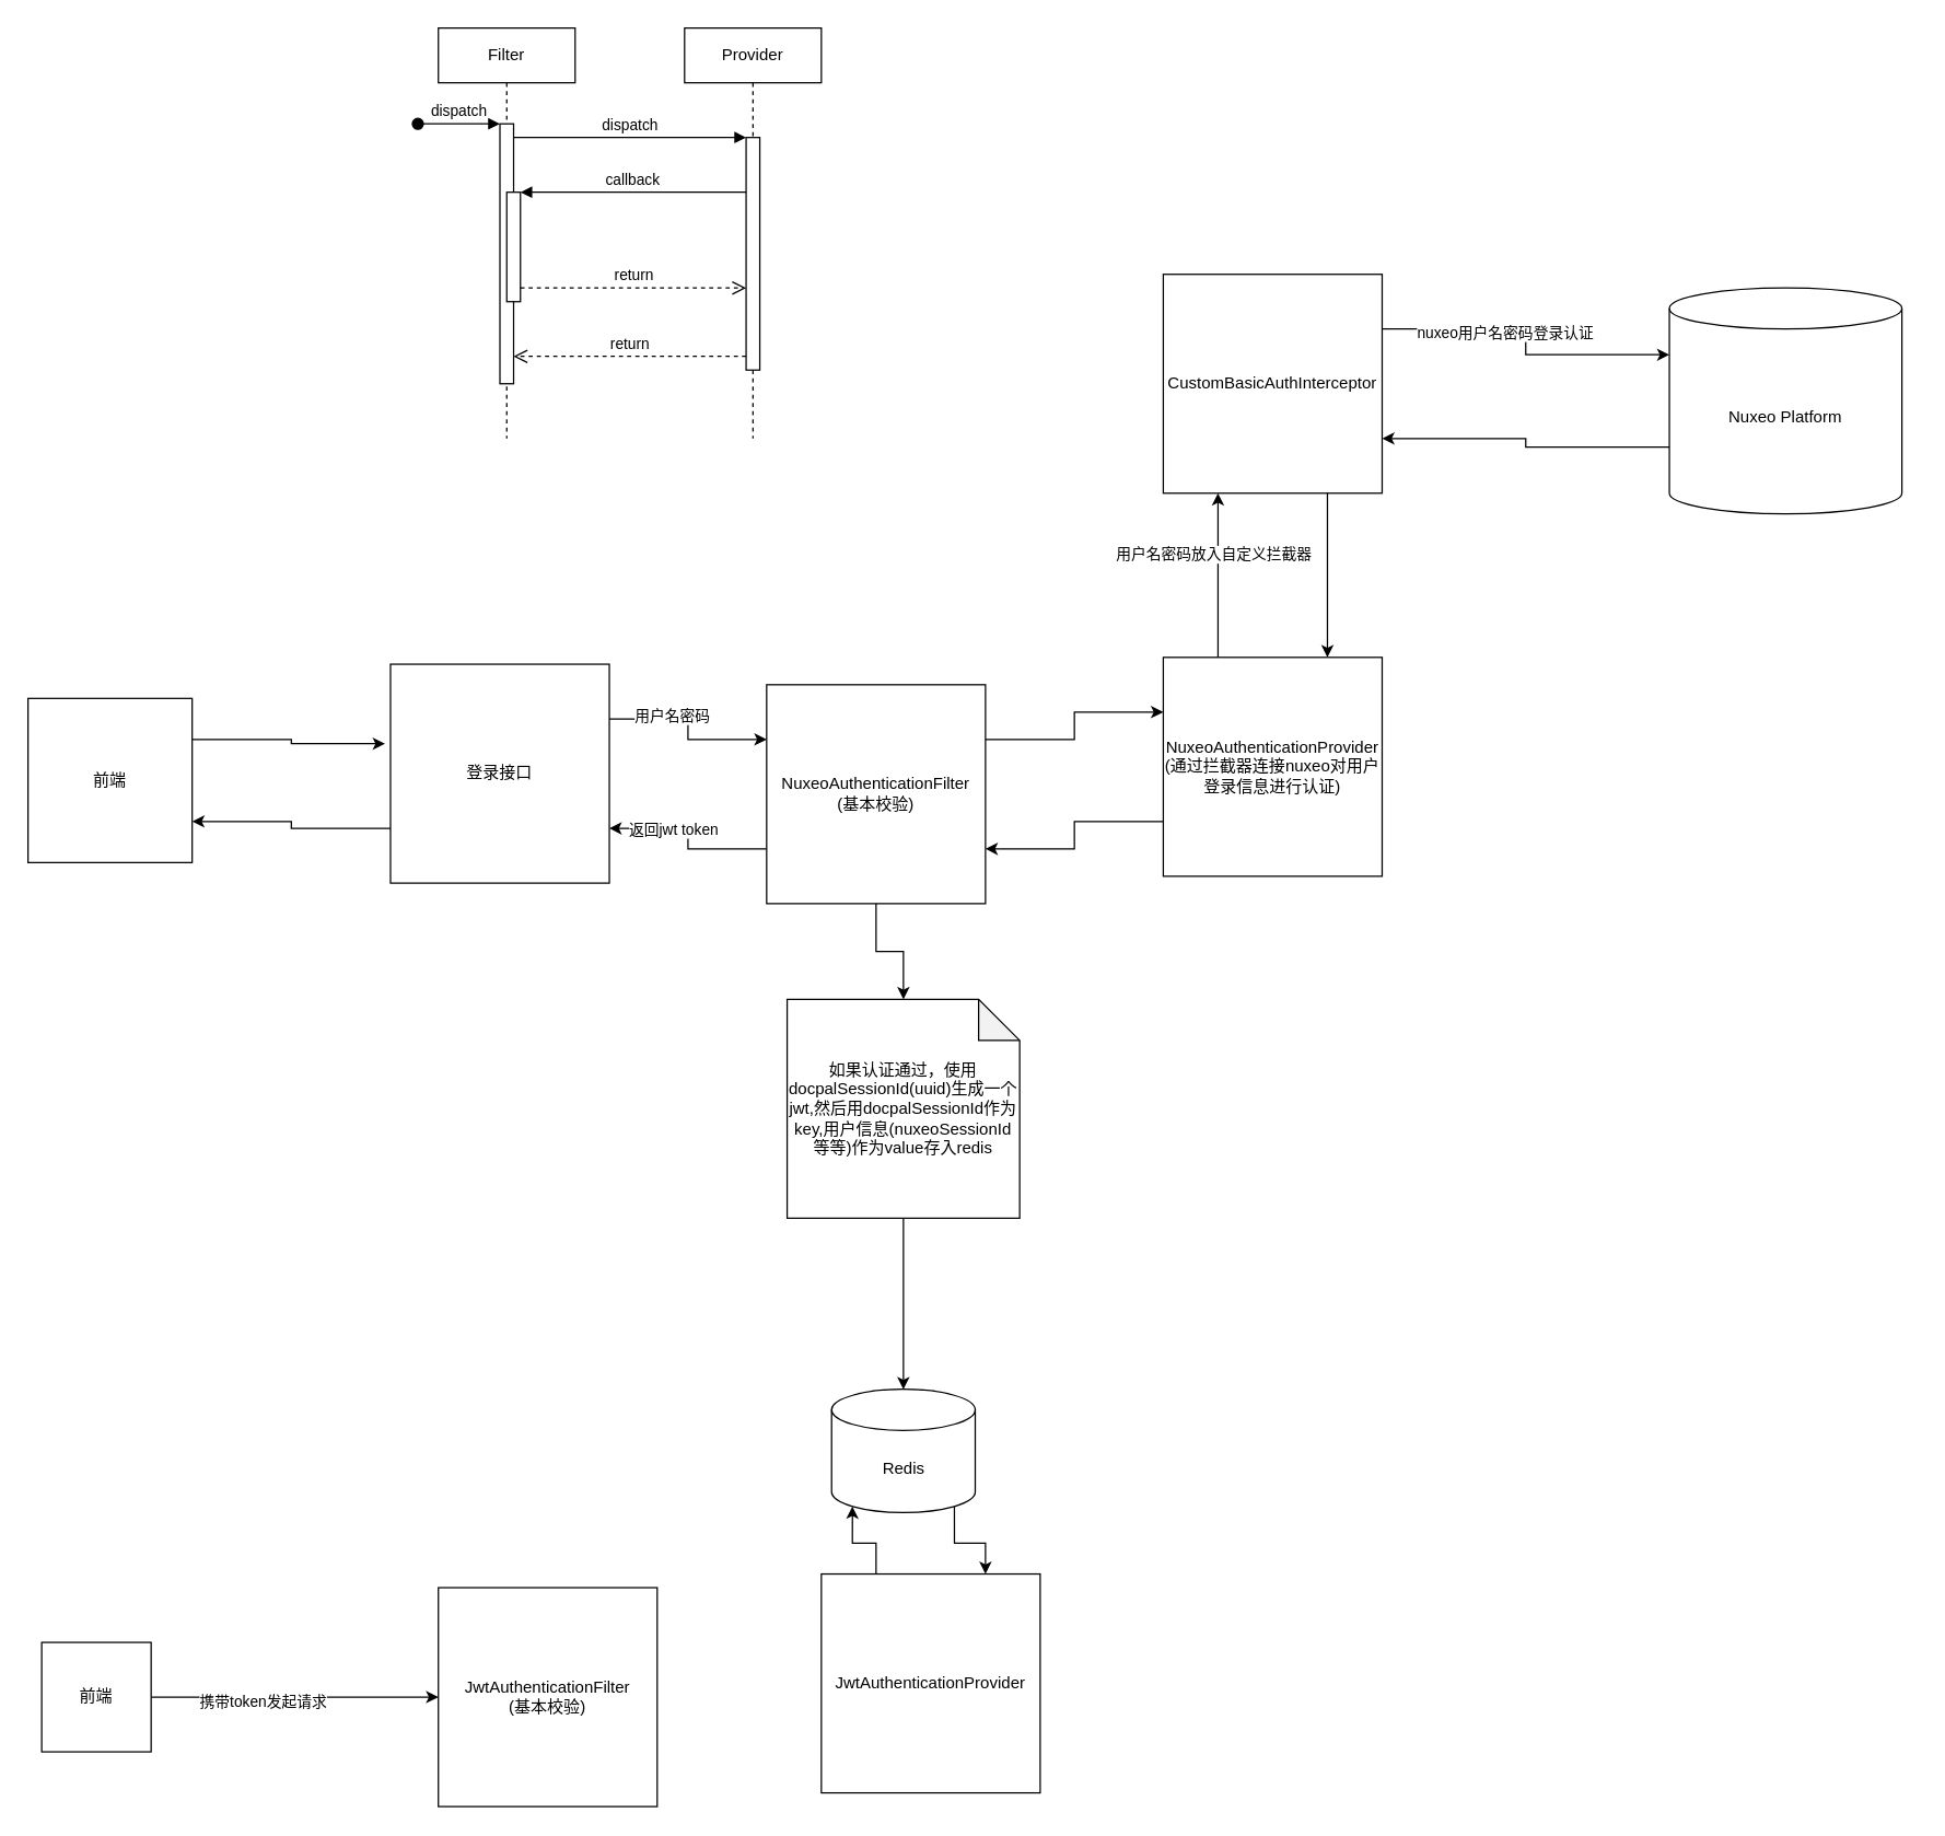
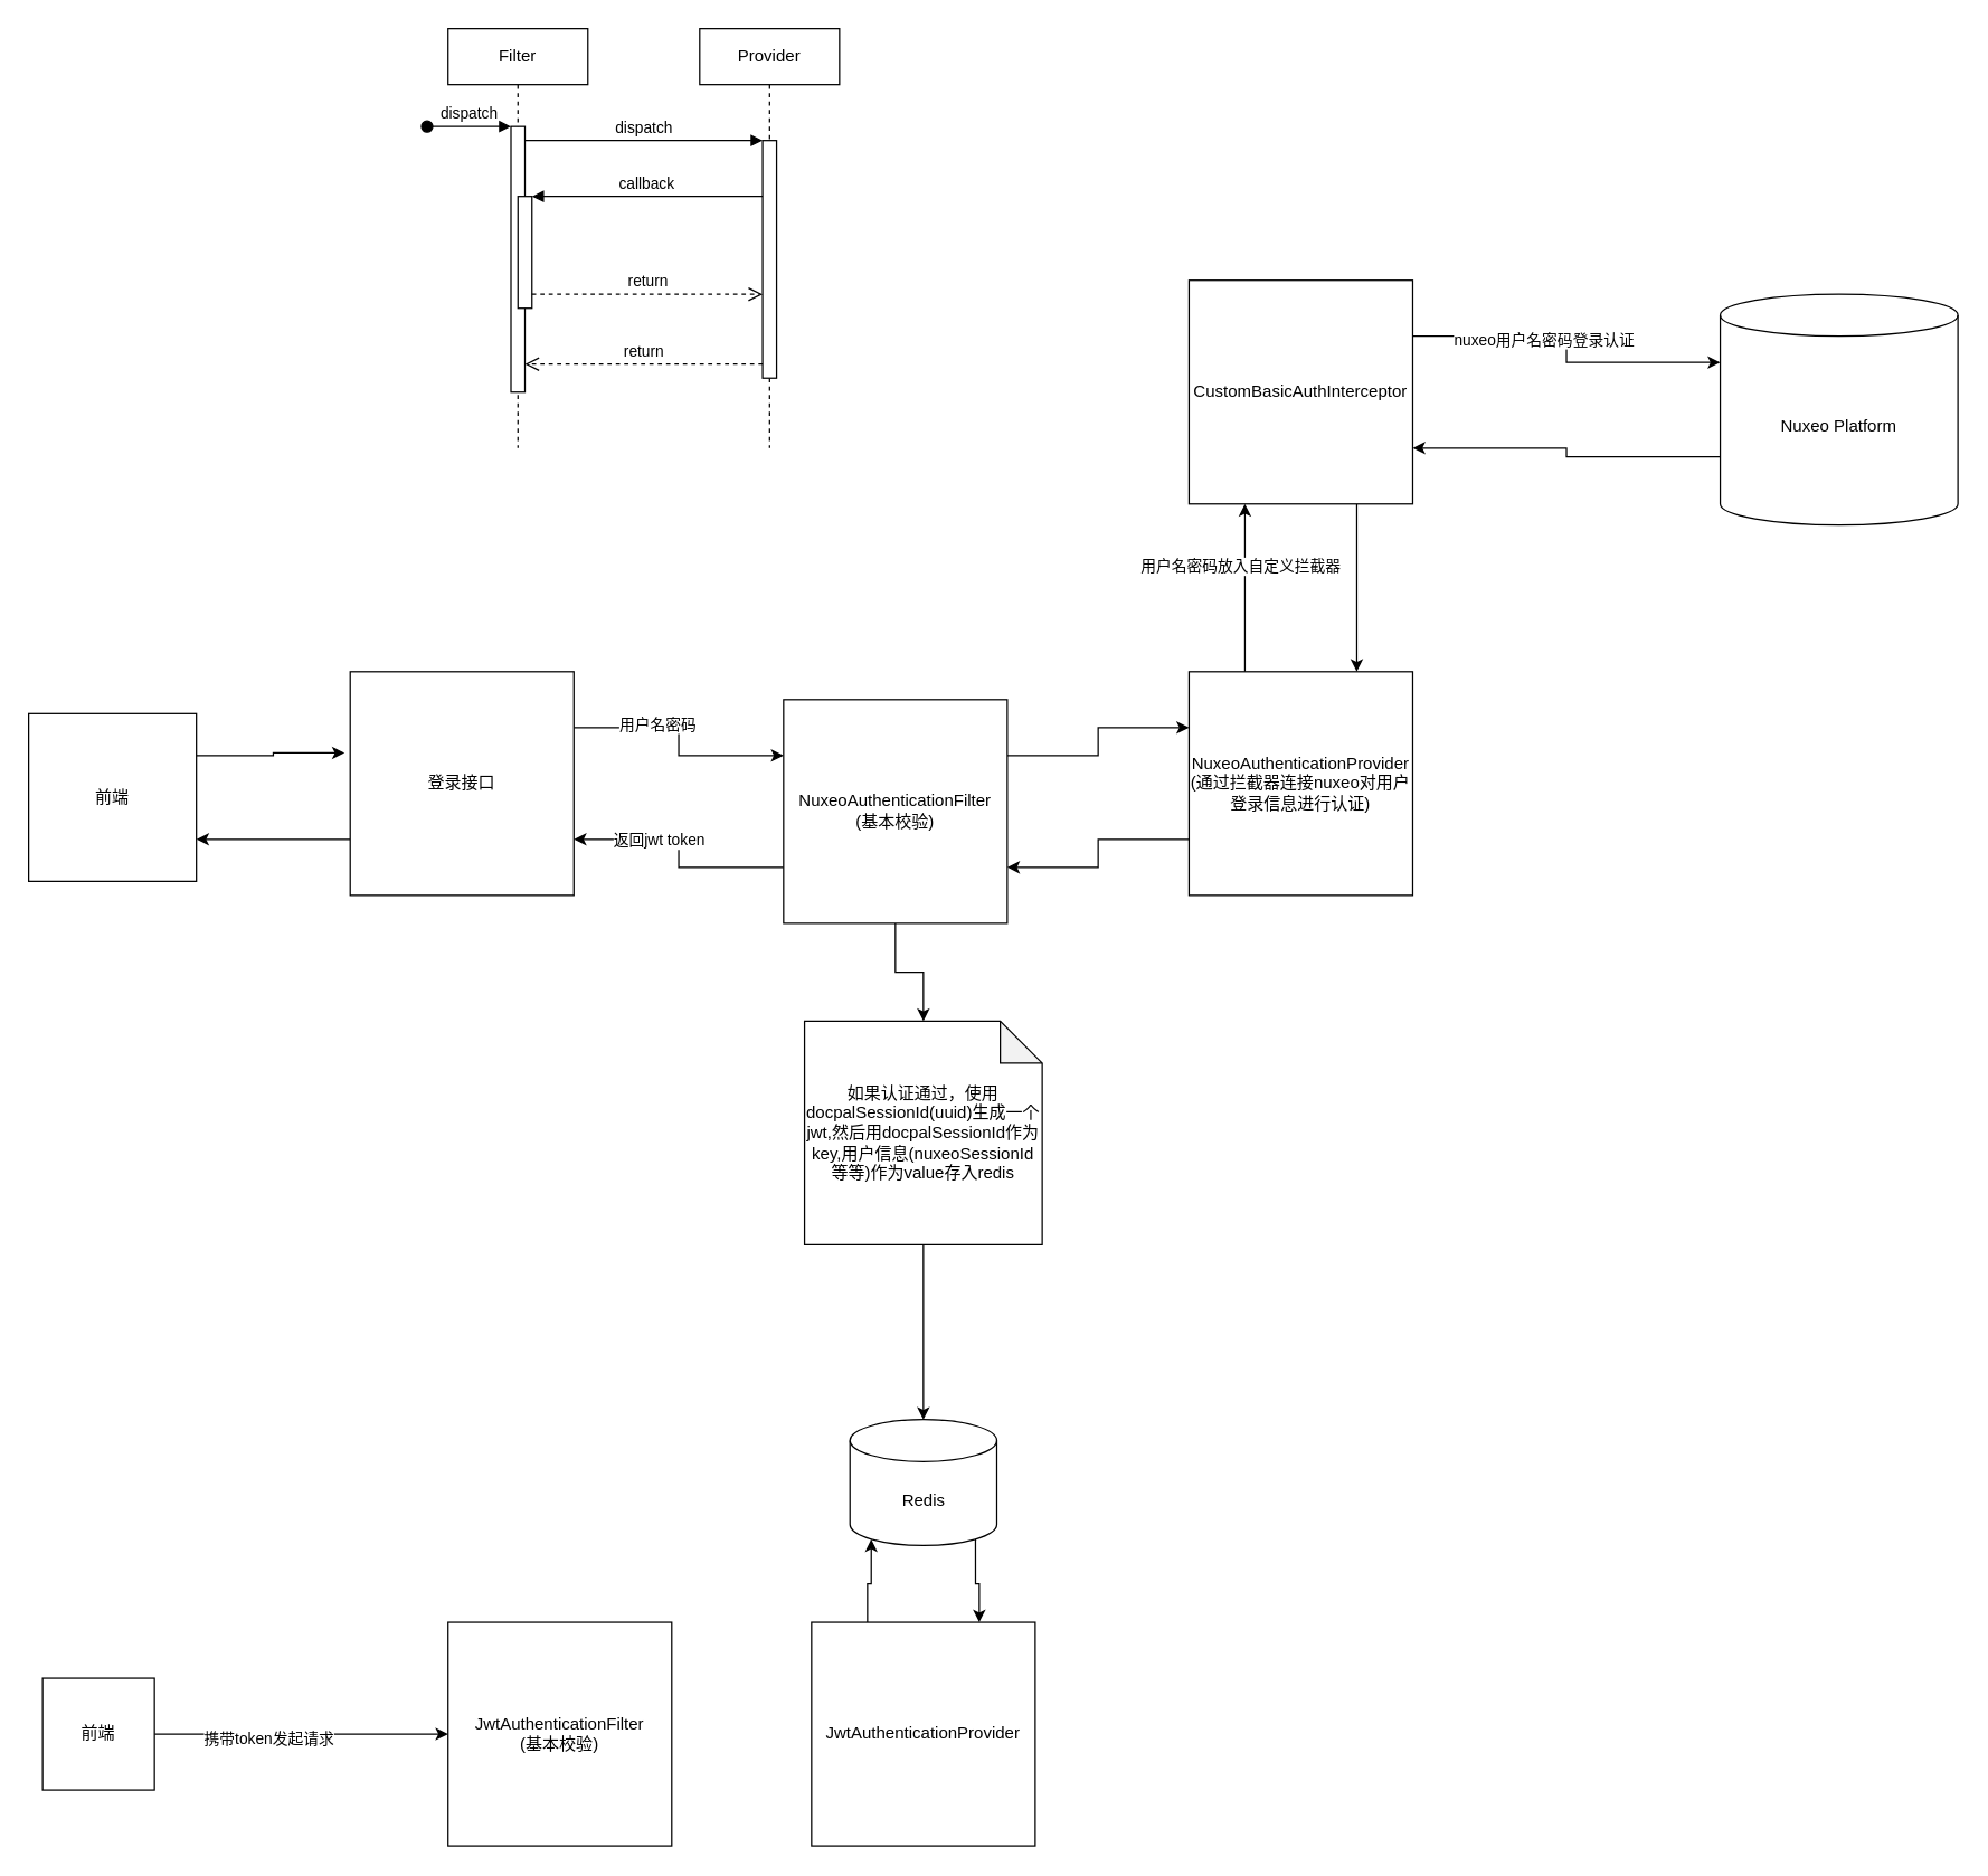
  <mxCell id="0" />
  <mxCell id="1" parent="0" />
  <mxCell id="2" value="Filter" style="shape=umlLifeline;perimeter=lifelinePerimeter;whiteSpace=wrap;html=1;container=0;dropTarget=0;collapsible=0;recursiveResize=0;outlineConnect=0;portConstraint=eastwest;newEdgeStyle={&quot;edgeStyle&quot;:&quot;elbowEdgeStyle&quot;,&quot;elbow&quot;:&quot;vertical&quot;,&quot;curved&quot;:0,&quot;rounded&quot;:0};" parent="1" vertex="1"><mxGeometry x="320" y="20" width="100" height="300" as="geometry" /></mxCell>
  <mxCell id="3" value="" style="html=1;points=[];perimeter=orthogonalPerimeter;outlineConnect=0;targetShapes=umlLifeline;portConstraint=eastwest;newEdgeStyle={&quot;edgeStyle&quot;:&quot;elbowEdgeStyle&quot;,&quot;elbow&quot;:&quot;vertical&quot;,&quot;curved&quot;:0,&quot;rounded&quot;:0};" parent="2" vertex="1"><mxGeometry x="45" y="70" width="10" height="190" as="geometry" /></mxCell>
  <mxCell id="4" value="dispatch" style="html=1;verticalAlign=bottom;startArrow=oval;endArrow=block;startSize=8;edgeStyle=elbowEdgeStyle;elbow=vertical;curved=0;rounded=0;" parent="2" target="3" edge="1"><mxGeometry relative="1" as="geometry"><mxPoint x="-15" y="70" as="sourcePoint" /></mxGeometry></mxCell>
  <mxCell id="5" value="" style="html=1;points=[];perimeter=orthogonalPerimeter;outlineConnect=0;targetShapes=umlLifeline;portConstraint=eastwest;newEdgeStyle={&quot;edgeStyle&quot;:&quot;elbowEdgeStyle&quot;,&quot;elbow&quot;:&quot;vertical&quot;,&quot;curved&quot;:0,&quot;rounded&quot;:0};" parent="2" vertex="1"><mxGeometry x="50" y="120" width="10" height="80" as="geometry" /></mxCell>
  <mxCell id="6" value="Provider" style="shape=umlLifeline;perimeter=lifelinePerimeter;whiteSpace=wrap;html=1;container=0;dropTarget=0;collapsible=0;recursiveResize=0;outlineConnect=0;portConstraint=eastwest;newEdgeStyle={&quot;edgeStyle&quot;:&quot;elbowEdgeStyle&quot;,&quot;elbow&quot;:&quot;vertical&quot;,&quot;curved&quot;:0,&quot;rounded&quot;:0};" parent="1" vertex="1"><mxGeometry x="500" y="20" width="100" height="300" as="geometry" /></mxCell>
  <mxCell id="7" value="" style="html=1;points=[];perimeter=orthogonalPerimeter;outlineConnect=0;targetShapes=umlLifeline;portConstraint=eastwest;newEdgeStyle={&quot;edgeStyle&quot;:&quot;elbowEdgeStyle&quot;,&quot;elbow&quot;:&quot;vertical&quot;,&quot;curved&quot;:0,&quot;rounded&quot;:0};" parent="6" vertex="1"><mxGeometry x="45" y="80" width="10" height="170" as="geometry" /></mxCell>
  <mxCell id="8" value="dispatch" style="html=1;verticalAlign=bottom;endArrow=block;edgeStyle=elbowEdgeStyle;elbow=vertical;curved=0;rounded=0;" parent="1" source="3" target="7" edge="1"><mxGeometry relative="1" as="geometry"><mxPoint x="475" y="110" as="sourcePoint" /><Array as="points"><mxPoint x="460" y="100" /></Array></mxGeometry></mxCell>
  <mxCell id="9" value="return" style="html=1;verticalAlign=bottom;endArrow=open;dashed=1;endSize=8;edgeStyle=elbowEdgeStyle;elbow=vertical;curved=0;rounded=0;" parent="1" source="7" target="3" edge="1"><mxGeometry relative="1" as="geometry"><mxPoint x="475" y="185" as="targetPoint" /><Array as="points"><mxPoint x="470" y="260" /></Array></mxGeometry></mxCell>
  <mxCell id="10" value="callback" style="html=1;verticalAlign=bottom;endArrow=block;edgeStyle=elbowEdgeStyle;elbow=vertical;curved=0;rounded=0;" parent="1" source="7" target="5" edge="1"><mxGeometry relative="1" as="geometry"><mxPoint x="455" y="140" as="sourcePoint" /><Array as="points"><mxPoint x="470" y="140" /></Array></mxGeometry></mxCell>
  <mxCell id="11" value="return" style="html=1;verticalAlign=bottom;endArrow=open;dashed=1;endSize=8;edgeStyle=elbowEdgeStyle;elbow=vertical;curved=0;rounded=0;" parent="1" source="5" target="7" edge="1"><mxGeometry relative="1" as="geometry"><mxPoint x="455" y="215" as="targetPoint" /><Array as="points"><mxPoint x="460" y="210" /></Array></mxGeometry></mxCell>
  <mxCell id="12" style="edgeStyle=orthogonalEdgeStyle;rounded=0;orthogonalLoop=1;jettySize=auto;html=1;exitX=1;exitY=0.25;exitDx=0;exitDy=0;entryX=-0.025;entryY=0.363;entryDx=0;entryDy=0;entryPerimeter=0;" edge="1" parent="1" source="13" target="17"><mxGeometry relative="1" as="geometry" /></mxCell>
  <mxCell id="13" value="前端" style="whiteSpace=wrap;html=1;aspect=fixed;" vertex="1" parent="1"><mxGeometry x="20" y="510" width="120" height="120" as="geometry" /></mxCell>
  <mxCell id="14" style="edgeStyle=orthogonalEdgeStyle;rounded=0;orthogonalLoop=1;jettySize=auto;html=1;exitX=1;exitY=0.25;exitDx=0;exitDy=0;entryX=0;entryY=0.25;entryDx=0;entryDy=0;" edge="1" parent="1" source="17" target="22"><mxGeometry relative="1" as="geometry" /></mxCell>
  <mxCell id="15" value="用户名密码" style="edgeLabel;html=1;align=center;verticalAlign=middle;resizable=0;points=[];" vertex="1" connectable="0" parent="14"><mxGeometry x="-0.307" y="3" relative="1" as="geometry"><mxPoint as="offset" /></mxGeometry></mxCell>
  <mxCell id="16" style="edgeStyle=orthogonalEdgeStyle;rounded=0;orthogonalLoop=1;jettySize=auto;html=1;exitX=0;exitY=0.75;exitDx=0;exitDy=0;entryX=1;entryY=0.75;entryDx=0;entryDy=0;" edge="1" parent="1" source="17" target="13"><mxGeometry relative="1" as="geometry" /></mxCell>
- <mxCell id="17" value="登录接口" style="whiteSpace=wrap;html=1;aspect=fixed;" vertex="1" parent="1"><mxGeometry x="285" y="485" width="160" height="160" as="geometry" /></mxCell>
+ <mxCell id="17" value="登录接口" style="whiteSpace=wrap;html=1;aspect=fixed;" vertex="1" parent="1"><mxGeometry x="250" y="480" width="160" height="160" as="geometry" /></mxCell>
  <mxCell id="18" style="edgeStyle=orthogonalEdgeStyle;rounded=0;orthogonalLoop=1;jettySize=auto;html=1;exitX=1;exitY=0.25;exitDx=0;exitDy=0;entryX=0;entryY=0.25;entryDx=0;entryDy=0;" edge="1" parent="1" source="22" target="26"><mxGeometry relative="1" as="geometry" /></mxCell>
  <mxCell id="19" style="edgeStyle=orthogonalEdgeStyle;rounded=0;orthogonalLoop=1;jettySize=auto;html=1;exitX=0;exitY=0.75;exitDx=0;exitDy=0;entryX=1;entryY=0.75;entryDx=0;entryDy=0;" edge="1" parent="1" source="22" target="17"><mxGeometry relative="1" as="geometry" /></mxCell>
  <mxCell id="20" value="返回jwt token" style="edgeLabel;html=1;align=center;verticalAlign=middle;resizable=0;points=[];" vertex="1" connectable="0" parent="19"><mxGeometry x="0.294" relative="1" as="geometry"><mxPoint as="offset" /></mxGeometry></mxCell>
  <mxCell id="21" style="edgeStyle=orthogonalEdgeStyle;rounded=0;orthogonalLoop=1;jettySize=auto;html=1;" edge="1" parent="1" source="22" target="32"><mxGeometry relative="1" as="geometry" /></mxCell>
  <mxCell id="22" value="NuxeoAuthenticationFilter&lt;br&gt;(基本校验)" style="whiteSpace=wrap;html=1;aspect=fixed;" vertex="1" parent="1"><mxGeometry x="560" y="500" width="160" height="160" as="geometry" /></mxCell>
  <mxCell id="23" style="edgeStyle=orthogonalEdgeStyle;rounded=0;orthogonalLoop=1;jettySize=auto;html=1;exitX=0;exitY=0.75;exitDx=0;exitDy=0;entryX=1;entryY=0.75;entryDx=0;entryDy=0;" edge="1" parent="1" source="26" target="22"><mxGeometry relative="1" as="geometry" /></mxCell>
  <mxCell id="24" style="edgeStyle=orthogonalEdgeStyle;rounded=0;orthogonalLoop=1;jettySize=auto;html=1;exitX=0.25;exitY=0;exitDx=0;exitDy=0;entryX=0.25;entryY=1;entryDx=0;entryDy=0;" edge="1" parent="1" source="26" target="30"><mxGeometry relative="1" as="geometry"><Array as="points"><mxPoint x="890" y="430" /><mxPoint x="890" y="430" /></Array></mxGeometry></mxCell>
  <mxCell id="25" value="用户名密码放入自定义拦截器" style="edgeLabel;html=1;align=center;verticalAlign=middle;resizable=0;points=[];" vertex="1" connectable="0" parent="24"><mxGeometry x="0.267" y="4" relative="1" as="geometry"><mxPoint as="offset" /></mxGeometry></mxCell>
  <mxCell id="26" value="NuxeoAuthenticationProvider&lt;br&gt;(通过拦截器连接nuxeo对用户登录信息进行认证)" style="whiteSpace=wrap;html=1;aspect=fixed;" vertex="1" parent="1"><mxGeometry x="850" y="480" width="160" height="160" as="geometry" /></mxCell>
  <mxCell id="27" style="edgeStyle=orthogonalEdgeStyle;rounded=0;orthogonalLoop=1;jettySize=auto;html=1;exitX=0.75;exitY=1;exitDx=0;exitDy=0;entryX=0.75;entryY=0;entryDx=0;entryDy=0;" edge="1" parent="1" source="30" target="26"><mxGeometry relative="1" as="geometry" /></mxCell>
  <mxCell id="28" style="edgeStyle=orthogonalEdgeStyle;rounded=0;orthogonalLoop=1;jettySize=auto;html=1;exitX=1;exitY=0.25;exitDx=0;exitDy=0;entryX=0;entryY=0;entryDx=0;entryDy=48.75;entryPerimeter=0;" edge="1" parent="1" source="30" target="42"><mxGeometry relative="1" as="geometry" /></mxCell>
  <mxCell id="29" value="nuxeo用户名密码登录认证" style="edgeLabel;html=1;align=center;verticalAlign=middle;resizable=0;points=[];" vertex="1" connectable="0" parent="28"><mxGeometry x="-0.225" y="-2" relative="1" as="geometry"><mxPoint as="offset" /></mxGeometry></mxCell>
  <mxCell id="30" value="CustomBasicAuthInterceptor" style="whiteSpace=wrap;html=1;aspect=fixed;" vertex="1" parent="1"><mxGeometry x="850" y="200" width="160" height="160" as="geometry" /></mxCell>
  <mxCell id="31" style="edgeStyle=orthogonalEdgeStyle;rounded=0;orthogonalLoop=1;jettySize=auto;html=1;entryX=0.5;entryY=0;entryDx=0;entryDy=0;entryPerimeter=0;" edge="1" parent="1" source="32" target="34"><mxGeometry relative="1" as="geometry" /></mxCell>
  <mxCell id="32" value="如果认证通过，使用docpalSessionId(uuid)生成一个jwt,然后用docpalSessionId作为key,用户信息(nuxeoSessionId等等)作为value存入redis" style="shape=note;whiteSpace=wrap;html=1;backgroundOutline=1;darkOpacity=0.05;" vertex="1" parent="1"><mxGeometry x="575" y="730" width="170" height="160" as="geometry" /></mxCell>
  <mxCell id="33" style="edgeStyle=orthogonalEdgeStyle;rounded=0;orthogonalLoop=1;jettySize=auto;html=1;exitX=0.855;exitY=1;exitDx=0;exitDy=-4.35;exitPerimeter=0;entryX=0.75;entryY=0;entryDx=0;entryDy=0;" edge="1" parent="1" source="34" target="37"><mxGeometry relative="1" as="geometry" /></mxCell>
  <mxCell id="34" value="Redis" style="shape=cylinder3;whiteSpace=wrap;html=1;boundedLbl=1;backgroundOutline=1;size=15;" vertex="1" parent="1"><mxGeometry x="607.5" y="1015" width="105" height="90" as="geometry" /></mxCell>
  <mxCell id="35" value="JwtAuthenticationFilter&lt;br&gt;(基本校验)" style="whiteSpace=wrap;html=1;aspect=fixed;" vertex="1" parent="1"><mxGeometry x="320" y="1160" width="160" height="160" as="geometry" /></mxCell>
  <mxCell id="36" style="edgeStyle=orthogonalEdgeStyle;rounded=0;orthogonalLoop=1;jettySize=auto;html=1;exitX=0.25;exitY=0;exitDx=0;exitDy=0;entryX=0.145;entryY=1;entryDx=0;entryDy=-4.35;entryPerimeter=0;" edge="1" parent="1" source="37" target="34"><mxGeometry relative="1" as="geometry" /></mxCell>
- <mxCell id="37" value="JwtAuthenticationProvider" style="whiteSpace=wrap;html=1;aspect=fixed;" vertex="1" parent="1"><mxGeometry x="600" y="1150" width="160" height="160" as="geometry" /></mxCell>
+ <mxCell id="37" value="JwtAuthenticationProvider" style="whiteSpace=wrap;html=1;aspect=fixed;" vertex="1" parent="1"><mxGeometry x="580" y="1160" width="160" height="160" as="geometry" /></mxCell>
  <mxCell id="38" style="edgeStyle=orthogonalEdgeStyle;rounded=0;orthogonalLoop=1;jettySize=auto;html=1;" edge="1" parent="1" source="40" target="35"><mxGeometry relative="1" as="geometry" /></mxCell>
  <mxCell id="39" value="携带token发起请求" style="edgeLabel;html=1;align=center;verticalAlign=middle;resizable=0;points=[];" vertex="1" connectable="0" parent="38"><mxGeometry x="-0.224" y="-3" relative="1" as="geometry"><mxPoint as="offset" /></mxGeometry></mxCell>
  <mxCell id="40" value="前端" style="whiteSpace=wrap;html=1;aspect=fixed;" vertex="1" parent="1"><mxGeometry x="30" y="1200" width="80" height="80" as="geometry" /></mxCell>
  <mxCell id="41" style="edgeStyle=orthogonalEdgeStyle;rounded=0;orthogonalLoop=1;jettySize=auto;html=1;exitX=0;exitY=0;exitDx=0;exitDy=116.25;exitPerimeter=0;entryX=1;entryY=0.75;entryDx=0;entryDy=0;" edge="1" parent="1" source="42" target="30"><mxGeometry relative="1" as="geometry" /></mxCell>
- <mxCell id="42" value="Nuxeo Platform" style="shape=cylinder3;whiteSpace=wrap;html=1;boundedLbl=1;backgroundOutline=1;size=15;" vertex="1" parent="1"><mxGeometry x="1220" y="210" width="170" height="165" as="geometry" /></mxCell>
+ <mxCell id="42" value="Nuxeo Platform" style="shape=cylinder3;whiteSpace=wrap;html=1;boundedLbl=1;backgroundOutline=1;size=15;" vertex="1" parent="1"><mxGeometry x="1230" y="210" width="170" height="165" as="geometry" /></mxCell>
